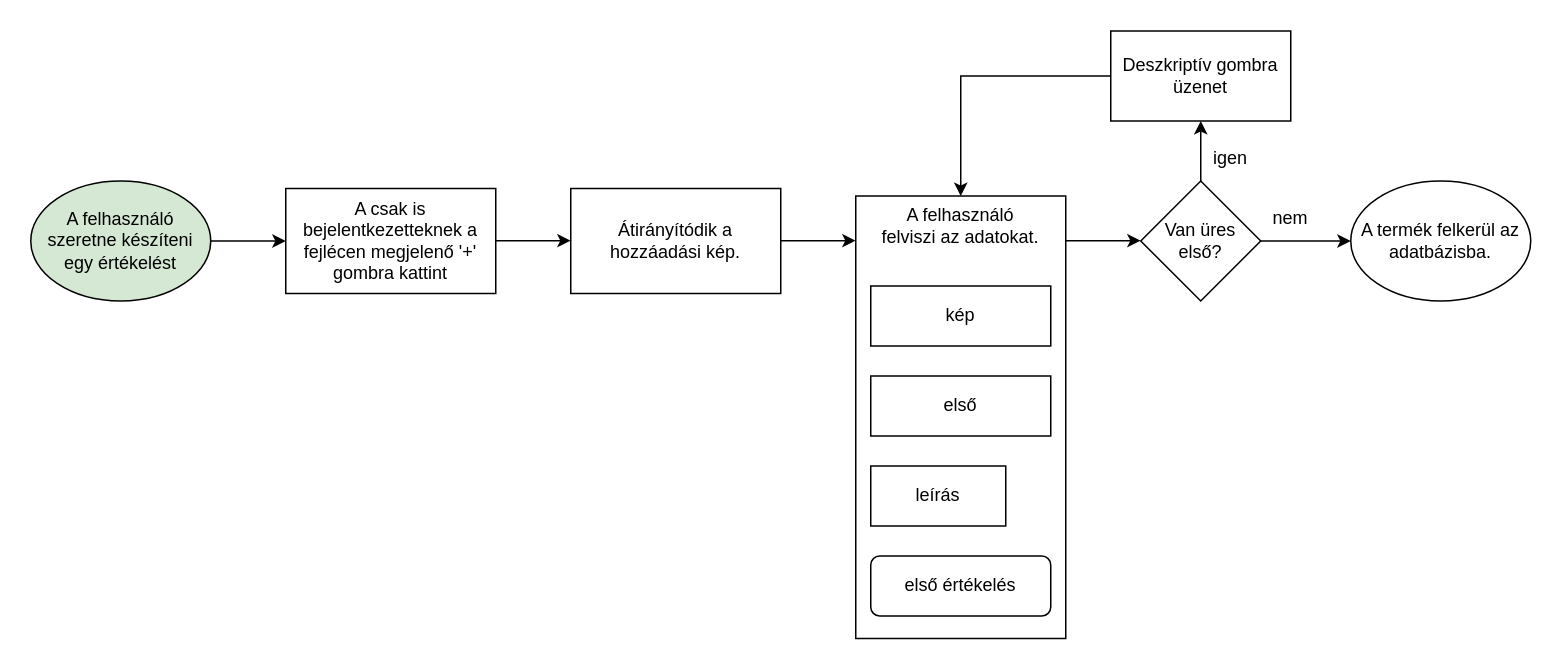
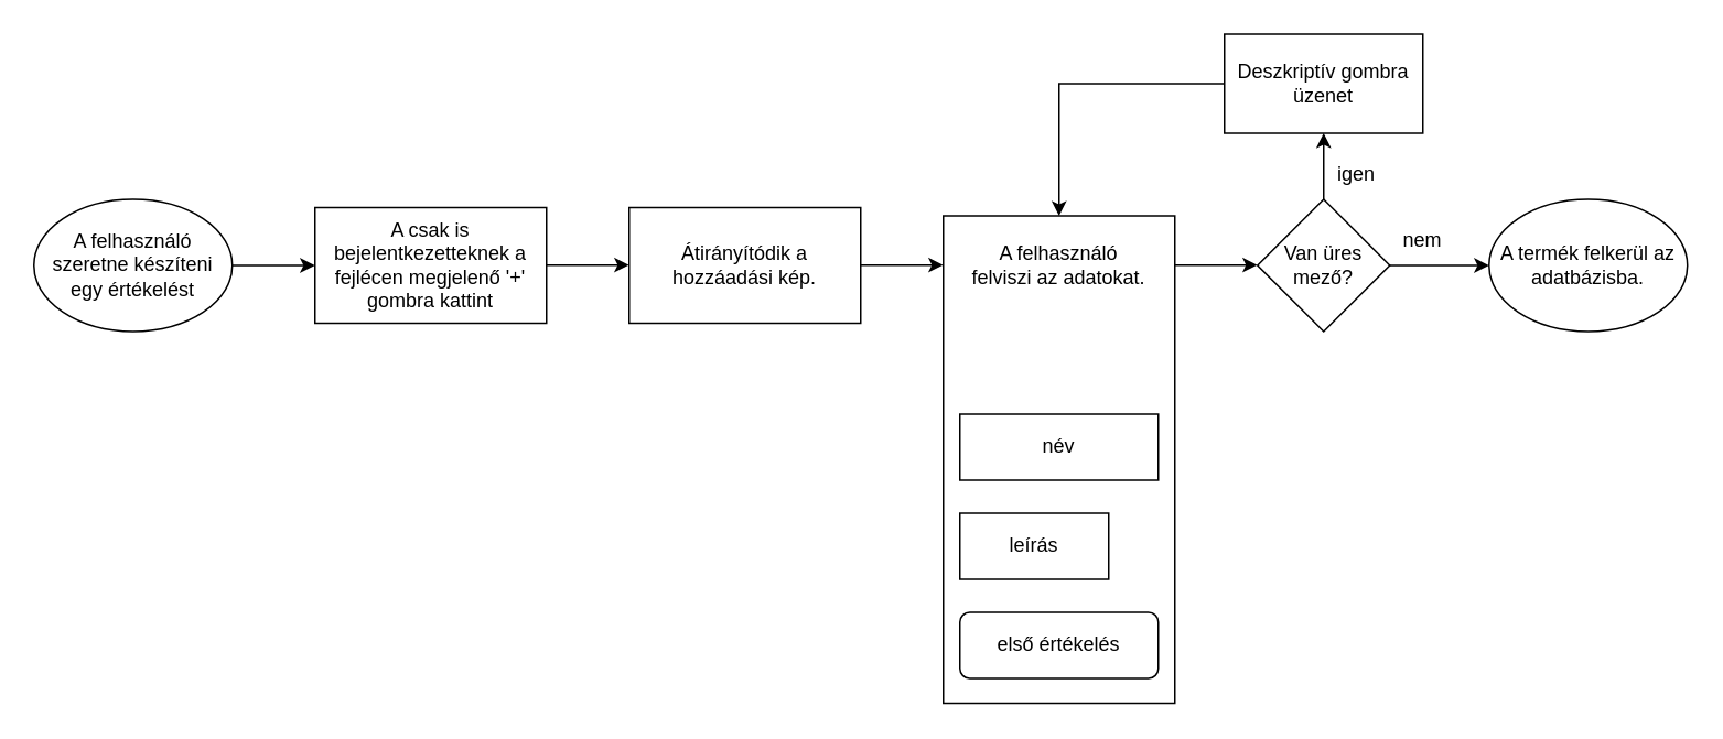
  <mxCell id="0" />
  <mxCell id="1" parent="0" />
- <mxCell id="2" value="A felhasználó szeretne készíteni egy értékelést" style="ellipse;whiteSpace=wrap;html=1;fillColor=#d5e8d4;" vertex="1" parent="1"><mxGeometry x="20" y="120" width="120" height="80" as="geometry" /></mxCell>
+ <mxCell id="2" value="A felhasználó szeretne készíteni egy értékelést" style="ellipse;whiteSpace=wrap;html=1;" vertex="1" parent="1"><mxGeometry x="20" y="120" width="120" height="80" as="geometry" /></mxCell>
  <mxCell id="3" value="A csak is bejelentkezetteknek a fejlécen megjelenő '+' gombra kattint" style="rounded=0;whiteSpace=wrap;html=1;" vertex="1" parent="1"><mxGeometry x="190" y="125" width="140" height="70" as="geometry" /></mxCell>
  <mxCell id="4" value="" style="endArrow=classic;html=1;rounded=0;exitX=1;exitY=0.5;exitDx=0;exitDy=0;entryX=0;entryY=0.5;entryDx=0;entryDy=0;" edge="1" parent="1" source="2" target="3"><mxGeometry width="50" height="50" relative="1" as="geometry"><mxPoint x="120" y="360" as="sourcePoint" /><mxPoint x="170" y="310" as="targetPoint" /></mxGeometry></mxCell>
  <mxCell id="5" value="" style="endArrow=classic;html=1;rounded=0;exitX=1;exitY=0.5;exitDx=0;exitDy=0;entryX=0;entryY=0.5;entryDx=0;entryDy=0;" edge="1" parent="1"><mxGeometry width="50" height="50" relative="1" as="geometry"><mxPoint x="330" y="159.77" as="sourcePoint" /><mxPoint x="380" y="159.77" as="targetPoint" /></mxGeometry></mxCell>
  <mxCell id="6" value="Átirányítódik a hozzáadási kép." style="rounded=0;whiteSpace=wrap;html=1;" vertex="1" parent="1"><mxGeometry x="380" y="125" width="140" height="70" as="geometry" /></mxCell>
  <mxCell id="7" value="" style="endArrow=classic;html=1;rounded=0;exitX=1;exitY=0.5;exitDx=0;exitDy=0;entryX=0;entryY=0.5;entryDx=0;entryDy=0;" edge="1" parent="1"><mxGeometry width="50" height="50" relative="1" as="geometry"><mxPoint x="520" y="159.77" as="sourcePoint" /><mxPoint x="570" y="159.77" as="targetPoint" /></mxGeometry></mxCell>
  <mxCell id="8" value="" style="rounded=0;whiteSpace=wrap;html=1;" vertex="1" parent="1"><mxGeometry x="570" y="130" width="140" height="295" as="geometry" /></mxCell>
  <mxCell id="9" value="" style="endArrow=classic;html=1;rounded=0;exitX=1;exitY=0.5;exitDx=0;exitDy=0;entryX=0;entryY=0.5;entryDx=0;entryDy=0;" edge="1" parent="1"><mxGeometry width="50" height="50" relative="1" as="geometry"><mxPoint x="710" y="159.77" as="sourcePoint" /><mxPoint x="760" y="159.77" as="targetPoint" /></mxGeometry></mxCell>
- <mxCell id="10" value="Van üres első?" style="rhombus;whiteSpace=wrap;html=1;" vertex="1" parent="1"><mxGeometry x="760" y="120" width="80" height="80" as="geometry" /></mxCell>
+ <mxCell id="10" value="Van üres mező?" style="rhombus;whiteSpace=wrap;html=1;" vertex="1" parent="1"><mxGeometry x="760" y="120" width="80" height="80" as="geometry" /></mxCell>
  <mxCell id="11" value="" style="endArrow=classic;html=1;rounded=0;exitX=0.5;exitY=0;exitDx=0;exitDy=0;" edge="1" parent="1" source="10"><mxGeometry width="50" height="50" relative="1" as="geometry"><mxPoint x="800" y="70" as="sourcePoint" /><mxPoint x="800" y="80" as="targetPoint" /></mxGeometry></mxCell>
  <mxCell id="12" value="Deszkriptív gombra üzenet" style="rounded=0;whiteSpace=wrap;html=1;" vertex="1" parent="1"><mxGeometry x="740" y="20" width="120" height="60" as="geometry" /></mxCell>
  <mxCell id="13" value="" style="endArrow=classic;html=1;rounded=0;exitX=0;exitY=0.5;exitDx=0;exitDy=0;entryX=0.5;entryY=0;entryDx=0;entryDy=0;" edge="1" parent="1" source="12" target="8"><mxGeometry width="50" height="50" relative="1" as="geometry"><mxPoint x="630" y="80" as="sourcePoint" /><mxPoint x="630" y="40" as="targetPoint" /><Array as="points"><mxPoint x="640" y="50" /></Array></mxGeometry></mxCell>
  <mxCell id="14" value="igen" style="text;html=1;strokeColor=none;fillColor=none;align=center;verticalAlign=middle;whiteSpace=wrap;rounded=0;" vertex="1" parent="1"><mxGeometry x="790" y="90" width="60" height="30" as="geometry" /></mxCell>
  <mxCell id="15" value="nem" style="text;html=1;strokeColor=none;fillColor=none;align=center;verticalAlign=middle;whiteSpace=wrap;rounded=0;" vertex="1" parent="1"><mxGeometry x="830" y="130" width="60" height="30" as="geometry" /></mxCell>
  <mxCell id="16" value="" style="endArrow=classic;html=1;rounded=0;exitX=1;exitY=0.5;exitDx=0;exitDy=0;" edge="1" parent="1" source="10"><mxGeometry width="50" height="50" relative="1" as="geometry"><mxPoint x="870" y="200" as="sourcePoint" /><mxPoint x="900" y="160" as="targetPoint" /></mxGeometry></mxCell>
  <mxCell id="17" value="A termék felkerül az adatbázisba." style="ellipse;whiteSpace=wrap;html=1;" vertex="1" parent="1"><mxGeometry x="900" y="120" width="120" height="80" as="geometry" /></mxCell>
- <mxCell id="18" value="A felhasználó felviszi az adatokat." style="text;html=1;strokeColor=none;fillColor=none;align=center;verticalAlign=middle;whiteSpace=wrap;rounded=0;" vertex="1" parent="1"><mxGeometry x="585" y="135" width="110" height="30" as="geometry" /></mxCell>
- <mxCell id="19" value="kép" style="rounded=0;whiteSpace=wrap;html=1;" vertex="1" parent="1"><mxGeometry x="580" y="190" width="120" height="40" as="geometry" /></mxCell>
- <mxCell id="20" value="első" style="rounded=0;whiteSpace=wrap;html=1;" vertex="1" parent="1"><mxGeometry x="580" y="250" width="120" height="40" as="geometry" /></mxCell>
+ <mxCell id="18" value="A felhasználó felviszi az adatokat." style="text;html=1;strokeColor=none;fillColor=none;align=center;verticalAlign=middle;whiteSpace=wrap;rounded=0;" vertex="1" parent="1"><mxGeometry x="585" y="145" width="110" height="30" as="geometry" /></mxCell>
+ <mxCell id="20" value="név" style="rounded=0;whiteSpace=wrap;html=1;" vertex="1" parent="1"><mxGeometry x="580" y="250" width="120" height="40" as="geometry" /></mxCell>
  <mxCell id="21" value="leírás" style="rounded=0;whiteSpace=wrap;html=1;" vertex="1" parent="1"><mxGeometry x="580" y="310" width="90" height="40" as="geometry" /></mxCell>
  <mxCell id="22" value="első értékelés" style="whiteSpace=wrap;html=1;rounded=1;" vertex="1" parent="1"><mxGeometry x="580" y="370" width="120" height="40" as="geometry" /></mxCell>
